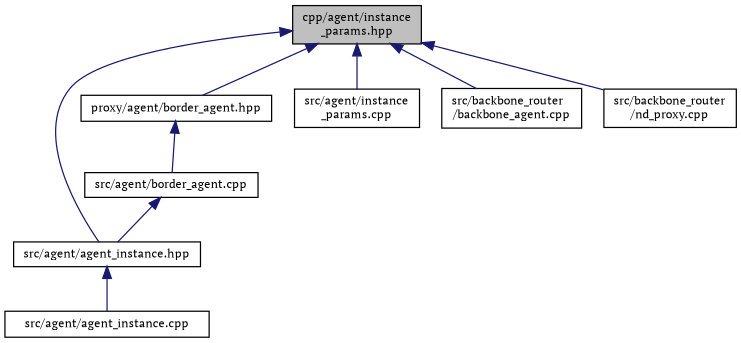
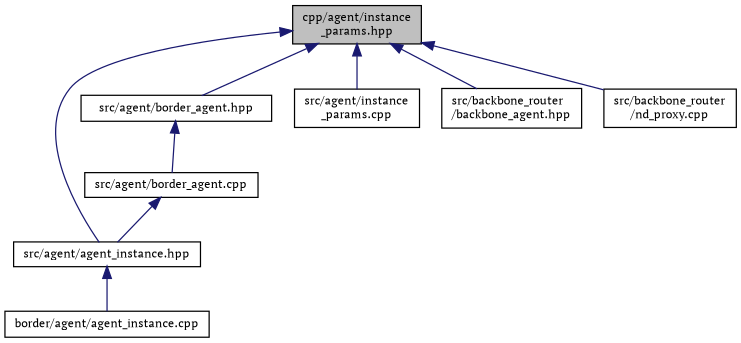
  digraph {
    fontname="PT Serif"
    node [color=black fillcolor=white fontname="PT Serif" fontsize=10 shape=record style=filled]
    edge [color=midnightblue dir=back fontname="PT Serif" fontsize=10 labelfontname=Helvetica labelfontsize=10 style=solid]
    n1 [fillcolor=grey75 fontcolor=black height=0.2 label="cpp/agent/instance\l_params.hpp" width=0.4]
    n2 [height=0.2 label="src/agent/agent_instance.hpp" width=0.4]
-   n3 [height=0.2 label="proxy/agent/border_agent.hpp" width=0.4]
+   n3 [height=0.2 label="src/agent/border_agent.hpp" width=0.4]
    n4 [height=0.2 label="src/agent/instance\l_params.cpp" width=0.4]
-   n5 [height=0.2 label="src/backbone_router\l/backbone_agent.cpp" width=0.4]
+   n5 [height=0.2 label="src/backbone_router\l/backbone_agent.hpp" width=0.4]
    n6 [height=0.2 label="src/backbone_router\l/nd_proxy.cpp" width=0.4]
-   n7 [height=0.2 label="src/agent/agent_instance.cpp" width=0.4]
+   n7 [height=0.2 label="border/agent/agent_instance.cpp" width=0.4]
    n8 [height=0.2 label="src/agent/border_agent.cpp" width=0.4]
    n1 -> n2
    n1 -> n3
    n1 -> n4
    n1 -> n5
    n1 -> n6
    n2 -> n7
    n3 -> n8
    n8 -> n2
  }
